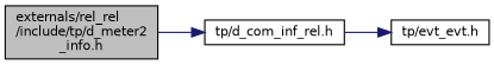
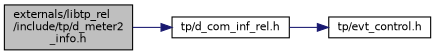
  digraph {
    rankdir=LR
    node [color=black fillcolor=white fontname=Helvetica fontsize=10 shape=record style=filled]
    edge [color=midnightblue fontname=Helvetica fontsize=10 labelfontname=Helvetica labelfontsize=10 style=solid]
-   n1 [fillcolor=grey75 fontcolor=black height=0.2 label="externals/rel_rel\l/include/tp/d_meter2\l_info.h" width=0.4]
+   n1 [fillcolor=grey75 fontcolor=black height=0.2 label="externals/libtp_rel\l/include/tp/d_meter2\l_info.h" width=0.4]
    n2 [height=0.2 label="tp/d_com_inf_rel.h" width=0.4]
-   n3 [height=0.2 label="tp/evt_evt.h" width=0.4]
+   n3 [height=0.2 label="tp/evt_control.h" width=0.4]
    n1 -> n2
    n2 -> n3
  }
